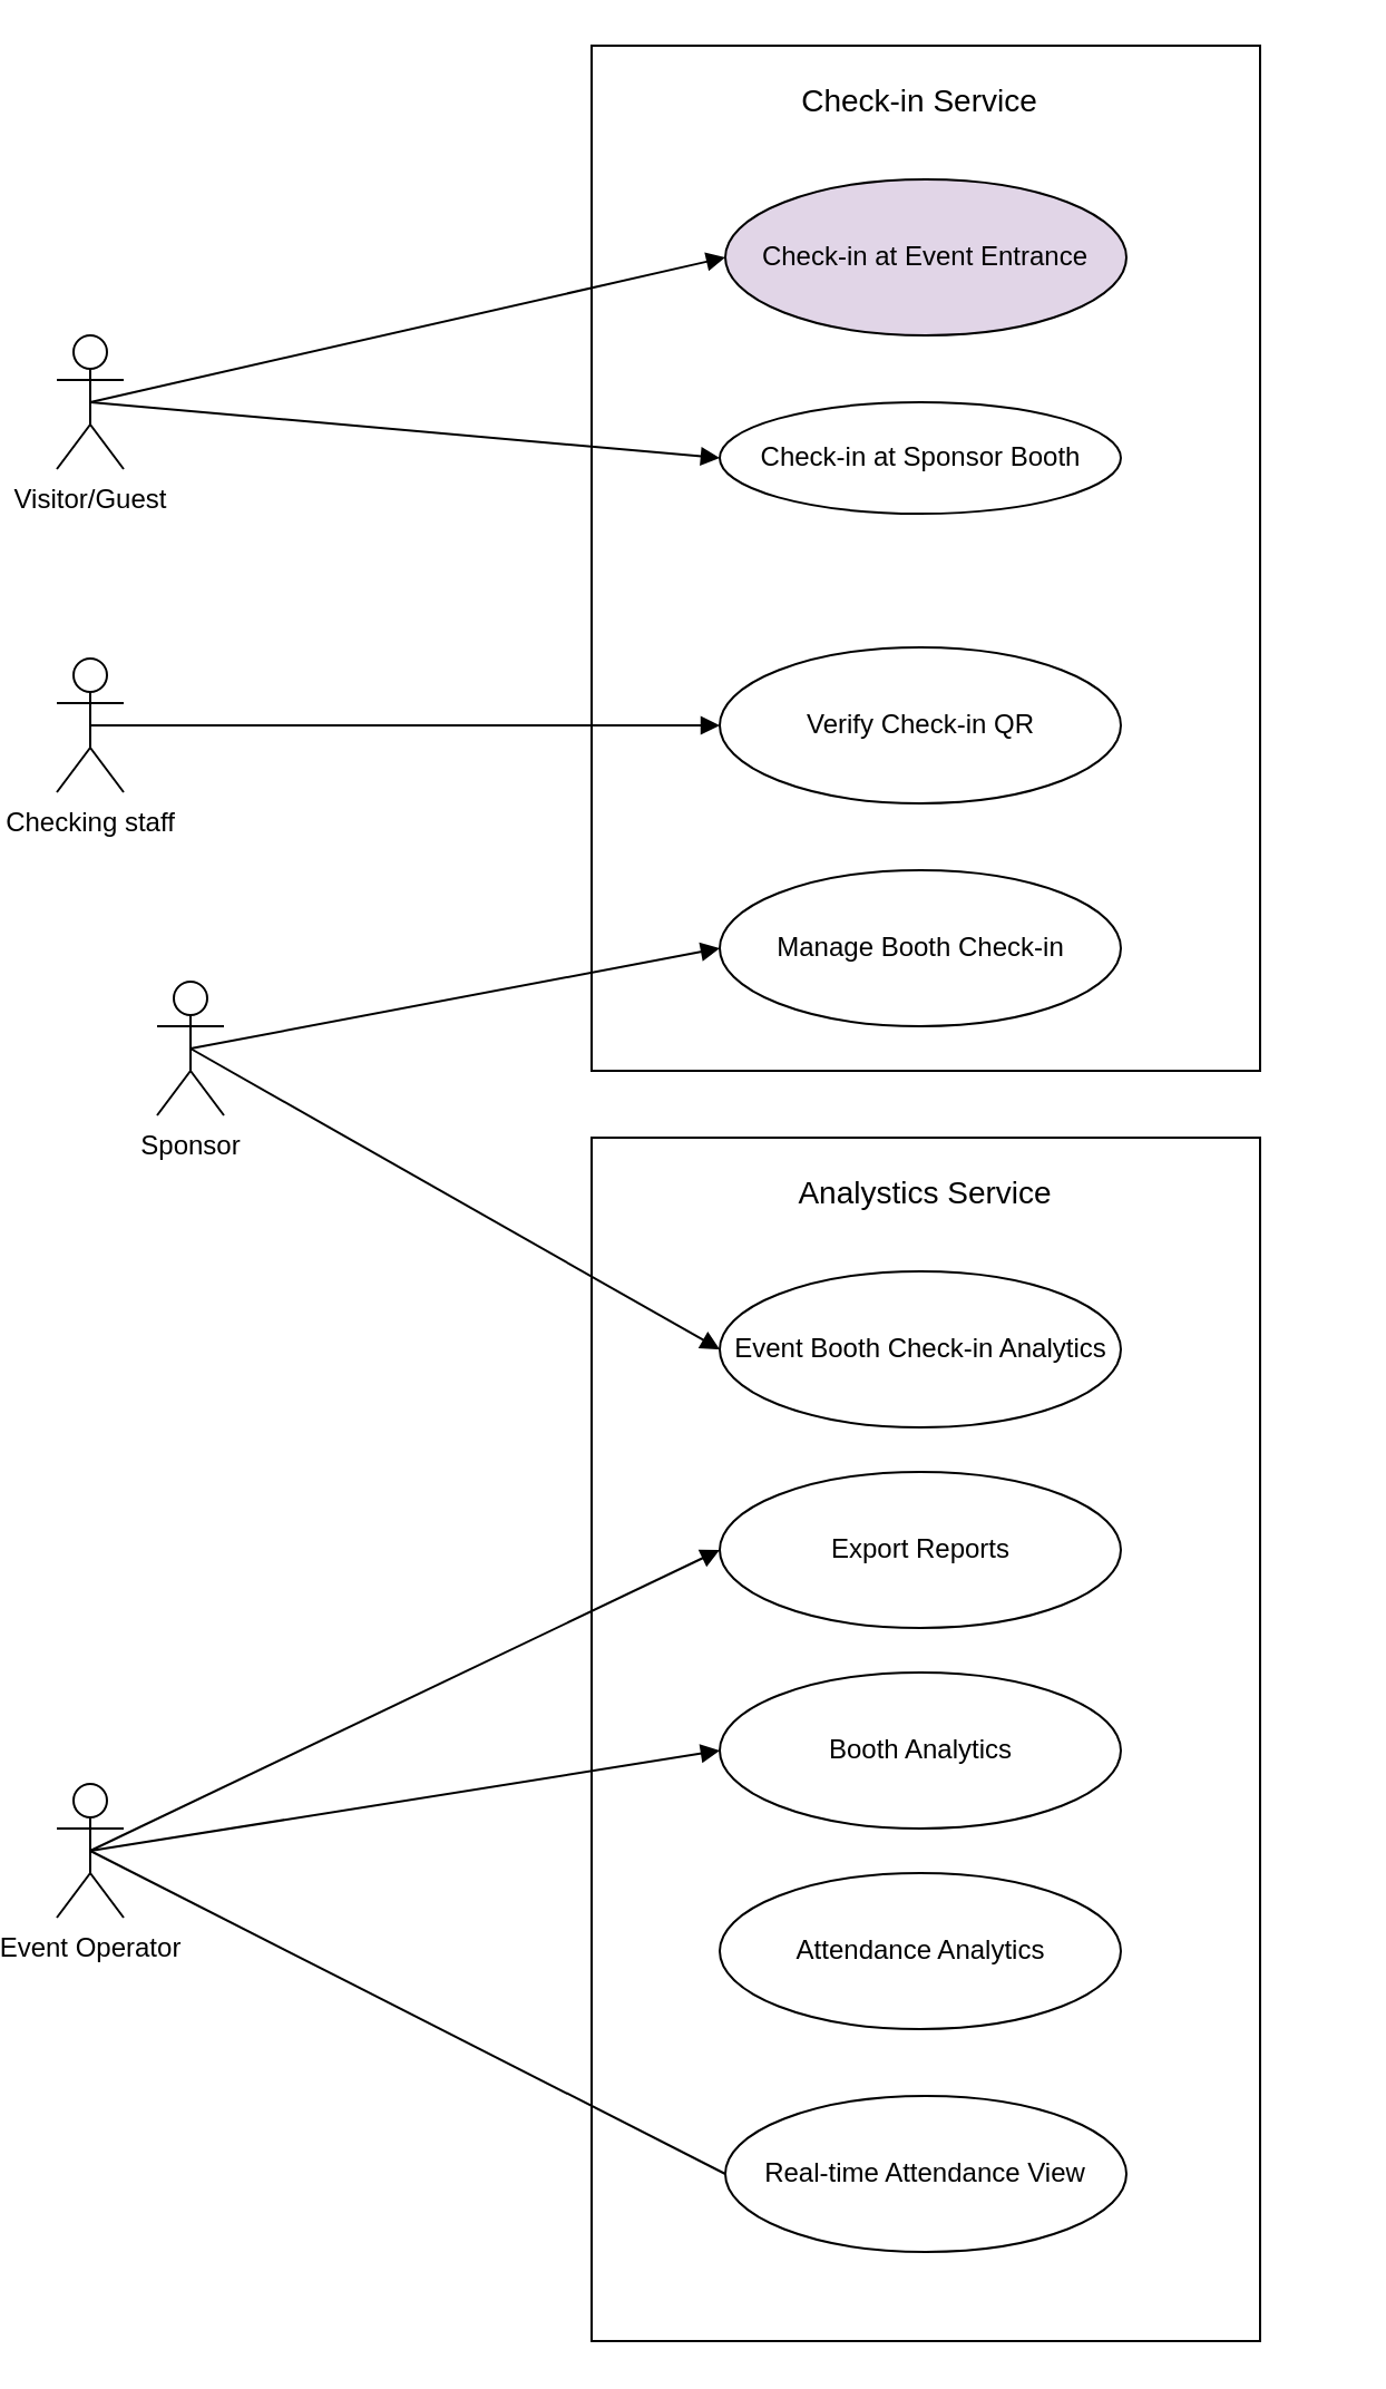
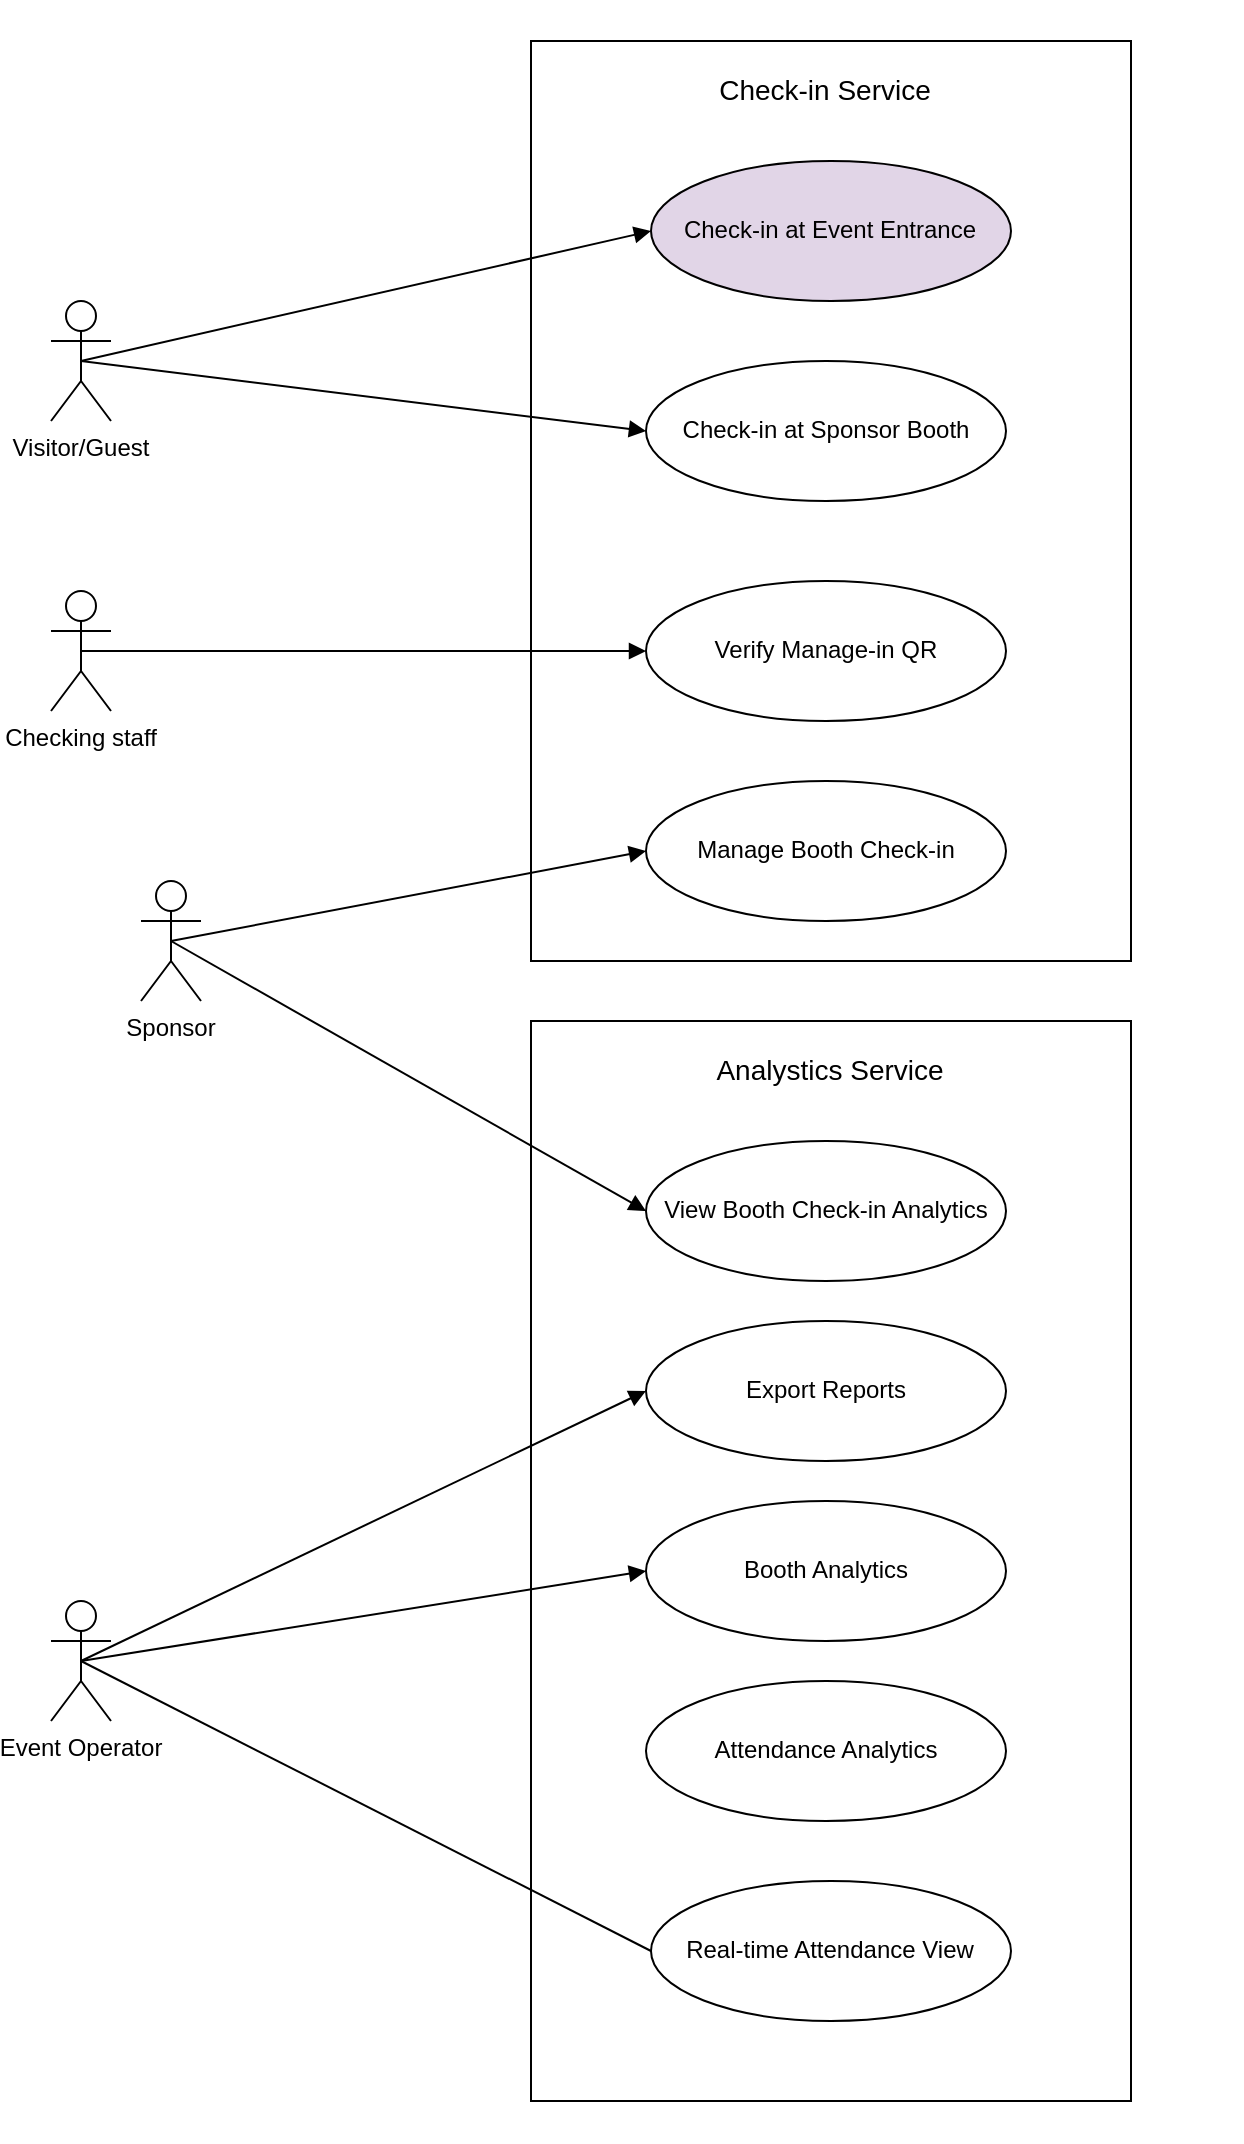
  <mxCell id="0" />
  <mxCell id="1" parent="0" />
  <mxCell id="2" value="" style="rounded=0;whiteSpace=wrap;html=1;" vertex="1" parent="1"><mxGeometry x="260" y="20" width="300" height="460" as="geometry" /></mxCell>
  <mxCell id="3" value="&lt;font style=&quot;font-size: 14px;&quot;&gt;Check-in Service&lt;/font&gt;" style="text;strokeColor=none;align=center;fillColor=none;html=1;verticalAlign=middle;whiteSpace=wrap;rounded=0;" vertex="1" parent="1"><mxGeometry x="220" y="30" width="375" height="30" as="geometry" /></mxCell>
  <mxCell id="4" value="Visitor/Guest" style="shape=umlActor;verticalLabelPosition=bottom;verticalAlign=top;html=1;" vertex="1" parent="1"><mxGeometry x="20" y="150" width="30" height="60" as="geometry" /></mxCell>
  <mxCell id="5" value="Check-in at Event Entrance" style="ellipse;whiteSpace=wrap;html=1;fillColor=#e1d5e7;" vertex="1" parent="1"><mxGeometry x="320" y="80" width="180" height="70" as="geometry" /></mxCell>
- <mxCell id="6" value="Check-in at Sponsor Booth" style="ellipse;whiteSpace=wrap;html=1;" vertex="1" parent="1"><mxGeometry x="317.5" y="180" width="180" height="50" as="geometry" /></mxCell>
- <mxCell id="7" value="Verify Check-in QR" style="ellipse;whiteSpace=wrap;html=1;" vertex="1" parent="1"><mxGeometry x="317.5" y="290" width="180" height="70" as="geometry" /></mxCell>
+ <mxCell id="6" value="Check-in at Sponsor Booth" style="ellipse;whiteSpace=wrap;html=1;" vertex="1" parent="1"><mxGeometry x="317.5" y="180" width="180" height="70" as="geometry" /></mxCell>
+ <mxCell id="7" value="Verify Manage-in QR" style="ellipse;whiteSpace=wrap;html=1;" vertex="1" parent="1"><mxGeometry x="317.5" y="290" width="180" height="70" as="geometry" /></mxCell>
  <mxCell id="8" value="Checking staff" style="shape=umlActor;verticalLabelPosition=bottom;verticalAlign=top;html=1;" vertex="1" parent="1"><mxGeometry x="20" y="295" width="30" height="60" as="geometry" /></mxCell>
  <mxCell id="9" value="" style="html=1;verticalAlign=bottom;labelBackgroundColor=none;endArrow=block;endFill=1;rounded=0;entryX=0;entryY=0.5;entryDx=0;entryDy=0;exitX=0.5;exitY=0.5;exitDx=0;exitDy=0;exitPerimeter=0;" edge="1" parent="1" source="4" target="5"><mxGeometry width="160" relative="1" as="geometry"><mxPoint x="80" y="150" as="sourcePoint" /><mxPoint x="240" y="150" as="targetPoint" /></mxGeometry></mxCell>
  <mxCell id="10" value="" style="html=1;verticalAlign=bottom;labelBackgroundColor=none;endArrow=block;endFill=1;rounded=0;entryX=0;entryY=0.5;entryDx=0;entryDy=0;exitX=0.5;exitY=0.5;exitDx=0;exitDy=0;exitPerimeter=0;" edge="1" parent="1" source="4" target="6"><mxGeometry width="160" relative="1" as="geometry"><mxPoint x="130" y="210" as="sourcePoint" /><mxPoint x="290" y="210" as="targetPoint" /></mxGeometry></mxCell>
  <mxCell id="11" value="" style="html=1;verticalAlign=bottom;labelBackgroundColor=none;endArrow=block;endFill=1;rounded=0;entryX=0;entryY=0.5;entryDx=0;entryDy=0;exitX=0.5;exitY=0.5;exitDx=0;exitDy=0;exitPerimeter=0;" edge="1" parent="1" source="8" target="7"><mxGeometry width="160" relative="1" as="geometry"><mxPoint x="110" y="330" as="sourcePoint" /><mxPoint x="270" y="330" as="targetPoint" /></mxGeometry></mxCell>
  <mxCell id="12" value="Manage Booth Check-in" style="ellipse;whiteSpace=wrap;html=1;" vertex="1" parent="1"><mxGeometry x="317.5" y="390" width="180" height="70" as="geometry" /></mxCell>
  <mxCell id="13" value="" style="rounded=0;whiteSpace=wrap;html=1;" vertex="1" parent="1"><mxGeometry x="260" y="510" width="300" height="540" as="geometry" /></mxCell>
  <mxCell id="14" value="Sponsor" style="shape=umlActor;verticalLabelPosition=bottom;verticalAlign=top;html=1;" vertex="1" parent="1"><mxGeometry x="65" y="440" width="30" height="60" as="geometry" /></mxCell>
  <mxCell id="15" value="&lt;font style=&quot;font-size: 14px;&quot;&gt;Analystics Service&lt;/font&gt;" style="text;strokeColor=none;align=center;fillColor=none;html=1;verticalAlign=middle;whiteSpace=wrap;rounded=0;" vertex="1" parent="1"><mxGeometry x="260" y="520" width="300" height="30" as="geometry" /></mxCell>
- <mxCell id="16" value="Event Booth Check-in Analytics" style="ellipse;whiteSpace=wrap;html=1;" vertex="1" parent="1"><mxGeometry x="317.5" y="570" width="180" height="70" as="geometry" /></mxCell>
+ <mxCell id="16" value="View Booth Check-in Analytics" style="ellipse;whiteSpace=wrap;html=1;" vertex="1" parent="1"><mxGeometry x="317.5" y="570" width="180" height="70" as="geometry" /></mxCell>
  <mxCell id="17" value="" style="html=1;verticalAlign=bottom;labelBackgroundColor=none;endArrow=block;endFill=1;rounded=0;entryX=0;entryY=0.5;entryDx=0;entryDy=0;exitX=0.5;exitY=0.5;exitDx=0;exitDy=0;exitPerimeter=0;" edge="1" parent="1" source="14" target="12"><mxGeometry width="160" relative="1" as="geometry"><mxPoint x="90" y="520" as="sourcePoint" /><mxPoint x="250" y="520" as="targetPoint" /></mxGeometry></mxCell>
  <mxCell id="18" value="" style="html=1;verticalAlign=bottom;labelBackgroundColor=none;endArrow=block;endFill=1;rounded=0;entryX=0;entryY=0.5;entryDx=0;entryDy=0;exitX=0.5;exitY=0.5;exitDx=0;exitDy=0;exitPerimeter=0;" edge="1" parent="1" source="14" target="16"><mxGeometry width="160" relative="1" as="geometry"><mxPoint x="80" y="549.23" as="sourcePoint" /><mxPoint x="240" y="549.23" as="targetPoint" /></mxGeometry></mxCell>
  <mxCell id="19" value="Export Reports" style="ellipse;whiteSpace=wrap;html=1;" vertex="1" parent="1"><mxGeometry x="317.5" y="660" width="180" height="70" as="geometry" /></mxCell>
  <mxCell id="20" value="Booth Analytics" style="ellipse;whiteSpace=wrap;html=1;" vertex="1" parent="1"><mxGeometry x="317.5" y="750" width="180" height="70" as="geometry" /></mxCell>
  <mxCell id="21" value="Attendance Analytics" style="ellipse;whiteSpace=wrap;html=1;" vertex="1" parent="1"><mxGeometry x="317.5" y="840" width="180" height="70" as="geometry" /></mxCell>
  <mxCell id="22" value="Real-time Attendance View" style="ellipse;whiteSpace=wrap;html=1;" vertex="1" parent="1"><mxGeometry x="320" y="940" width="180" height="70" as="geometry" /></mxCell>
  <mxCell id="23" value="" style="html=1;verticalAlign=bottom;labelBackgroundColor=none;endArrow=block;endFill=1;rounded=0;entryX=0;entryY=0.5;entryDx=0;entryDy=0;exitX=0.5;exitY=0.5;exitDx=0;exitDy=0;exitPerimeter=0;" edge="1" parent="1" source="24" target="19"><mxGeometry width="160" relative="1" as="geometry"><mxPoint x="70" y="700" as="sourcePoint" /><mxPoint x="230" y="700" as="targetPoint" /></mxGeometry></mxCell>
  <mxCell id="24" value="Event Operator" style="shape=umlActor;verticalLabelPosition=bottom;verticalAlign=top;html=1;" vertex="1" parent="1"><mxGeometry x="20" y="800" width="30" height="60" as="geometry" /></mxCell>
  <mxCell id="25" value="" style="html=1;verticalAlign=bottom;labelBackgroundColor=none;endArrow=block;endFill=1;rounded=0;entryX=0;entryY=0.5;entryDx=0;entryDy=0;exitX=0.5;exitY=0.5;exitDx=0;exitDy=0;exitPerimeter=0;" edge="1" parent="1" source="24" target="20"><mxGeometry width="160" relative="1" as="geometry"><mxPoint x="90" y="770" as="sourcePoint" /><mxPoint x="250" y="770" as="targetPoint" /></mxGeometry></mxCell>
  <mxCell id="26" value="" style="html=1;verticalAlign=bottom;labelBackgroundColor=none;endArrow=none;endFill=1;rounded=0;entryX=0;entryY=0.5;entryDx=0;entryDy=0;exitX=0.5;exitY=0.5;exitDx=0;exitDy=0;exitPerimeter=0;" edge="1" parent="1" source="24" target="22"><mxGeometry width="160" relative="1" as="geometry"><mxPoint x="70" y="940" as="sourcePoint" /><mxPoint x="230" y="940" as="targetPoint" /></mxGeometry></mxCell>
